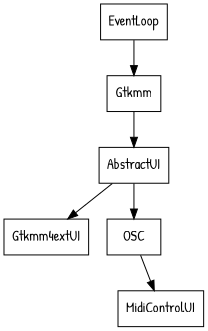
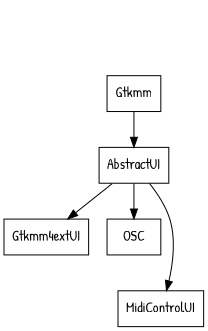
  digraph {
    fontname="Patrick Hand"
    node [fontname="Patrick Hand" shape=box]
    edge [fontname="Patrick Hand"]
-   EventLoop [texlbl="\small\code{EventLoop}"]
    n2 [label=Gtkmm texlbl="\small\code{BaseUI}"]
    AbstractUI [texlbl="\small\code{AbstractUI}"]
    n4 [label=Gtkmm4extUI texlbl="\small\code{Gtkmm2ext::UI}"]
    OSC [texlbl="\small\code{OSC}"]
    MidiControlUI [texlbl="\small\code{MidiControlUI}"]
-   EventLoop -> n2
    n2 -> AbstractUI
    AbstractUI -> n4
    AbstractUI -> OSC
-   OSC -> MidiControlUI
+   AbstractUI -> MidiControlUI
  }
